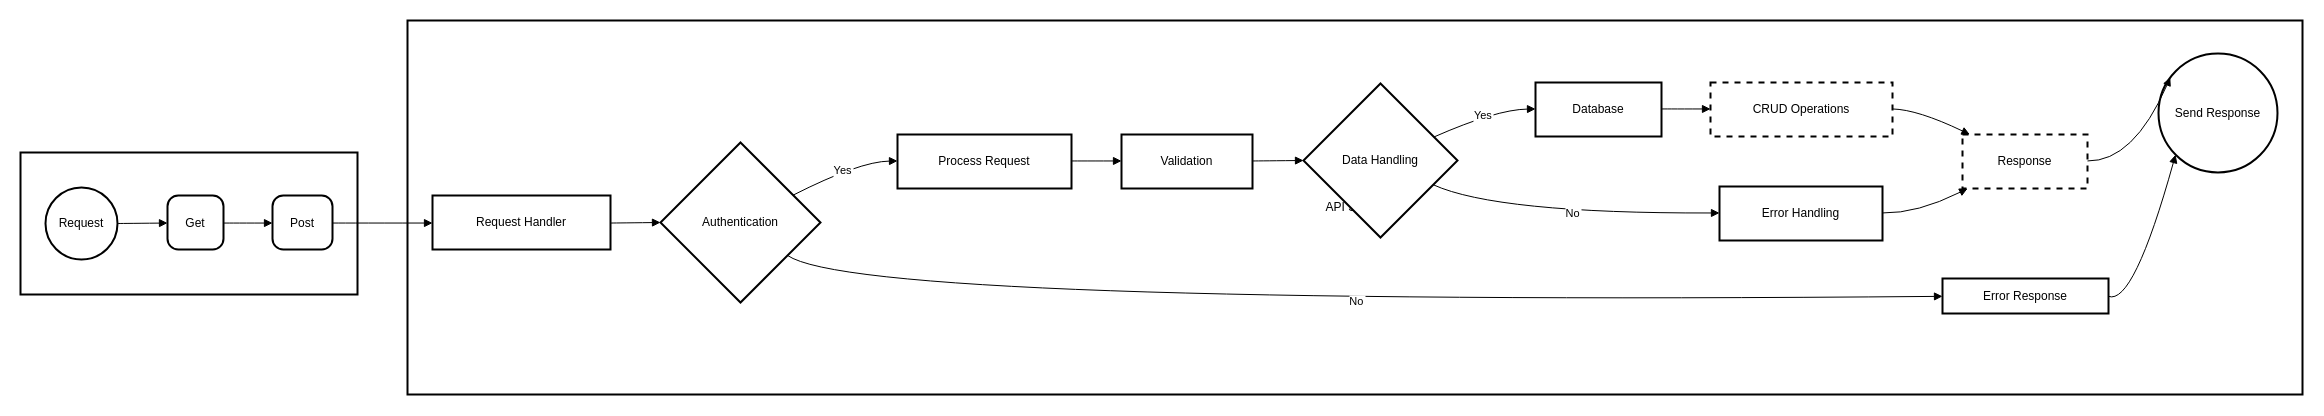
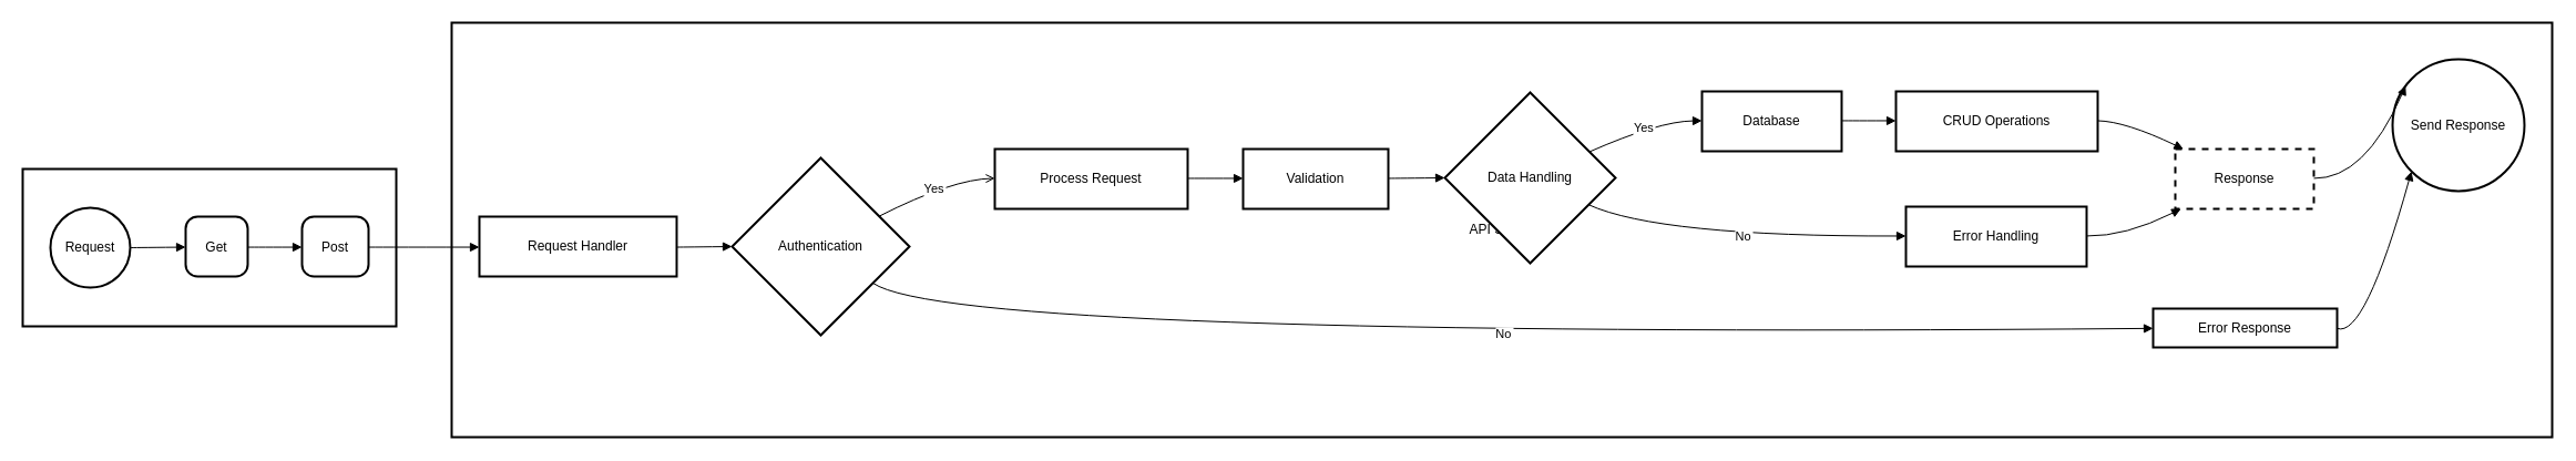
  <mxCell id="0" />
  <mxCell id="1" parent="0" />
  <mxCell id="2" value="API Server" style="whiteSpace=wrap;strokeWidth=2;" vertex="1" parent="1"><mxGeometry x="407" y="20" width="1895" height="374" as="geometry" /></mxCell>
  <mxCell id="3" value="Client" style="whiteSpace=wrap;strokeWidth=2;" vertex="1" parent="1"><mxGeometry x="20" y="152" width="337" height="142" as="geometry" /></mxCell>
  <mxCell id="4" value="Request" style="ellipse;aspect=fixed;strokeWidth=2;whiteSpace=wrap;" vertex="1" parent="1"><mxGeometry x="45" y="187" width="72" height="72" as="geometry" /></mxCell>
  <mxCell id="5" value="Get" style="rounded=1;arcSize=20;strokeWidth=2" vertex="1" parent="1"><mxGeometry x="167" y="195" width="56" height="54" as="geometry" /></mxCell>
  <mxCell id="6" value="Post" style="rounded=1;arcSize=20;strokeWidth=2" vertex="1" parent="1"><mxGeometry x="272" y="195" width="60" height="54" as="geometry" /></mxCell>
  <mxCell id="7" value="Request Handler" style="whiteSpace=wrap;strokeWidth=2;" vertex="1" parent="1"><mxGeometry x="432" y="195" width="178" height="54" as="geometry" /></mxCell>
  <mxCell id="8" value="Authentication" style="rhombus;strokeWidth=2;whiteSpace=wrap;" vertex="1" parent="1"><mxGeometry x="660" y="142" width="160" height="160" as="geometry" /></mxCell>
  <mxCell id="9" value="Process Request" style="whiteSpace=wrap;strokeWidth=2;" vertex="1" parent="1"><mxGeometry x="897" y="134" width="174" height="54" as="geometry" /></mxCell>
  <mxCell id="10" value="Validation" style="whiteSpace=wrap;strokeWidth=2;" vertex="1" parent="1"><mxGeometry x="1121" y="134" width="131" height="54" as="geometry" /></mxCell>
  <mxCell id="11" value="Data Handling" style="rhombus;strokeWidth=2;whiteSpace=wrap;" vertex="1" parent="1"><mxGeometry x="1303" y="83" width="154" height="154" as="geometry" /></mxCell>
  <mxCell id="12" value="Database" style="whiteSpace=wrap;strokeWidth=2;" vertex="1" parent="1"><mxGeometry x="1535" y="82" width="126" height="54" as="geometry" /></mxCell>
- <mxCell id="13" value="CRUD Operations" style="whiteSpace=wrap;strokeWidth=2;dashed=1;" vertex="1" parent="1"><mxGeometry x="1710" y="82" width="182" height="54" as="geometry" /></mxCell>
+ <mxCell id="13" value="CRUD Operations" style="whiteSpace=wrap;strokeWidth=2;" vertex="1" parent="1"><mxGeometry x="1710" y="82" width="182" height="54" as="geometry" /></mxCell>
  <mxCell id="14" value="Response" style="whiteSpace=wrap;strokeWidth=2;dashed=1;" vertex="1" parent="1"><mxGeometry x="1962" y="134" width="125" height="54" as="geometry" /></mxCell>
  <mxCell id="15" value="Send Response" style="ellipse;aspect=fixed;strokeWidth=2;whiteSpace=wrap;" vertex="1" parent="1"><mxGeometry x="2158" y="53" width="119" height="119" as="geometry" /></mxCell>
  <mxCell id="16" value="Error Handling" style="whiteSpace=wrap;strokeWidth=2;" vertex="1" parent="1"><mxGeometry x="1719" y="186" width="163" height="54" as="geometry" /></mxCell>
  <mxCell id="17" value="Error Response" style="whiteSpace=wrap;strokeWidth=2;" vertex="1" parent="1"><mxGeometry x="1942" y="278" width="166" height="35" as="geometry" /></mxCell>
  <mxCell id="18" value="" style="curved=1;startArrow=none;endArrow=block;exitX=0.99;exitY=0.49;entryX=-0.01;entryY=0.51;" edge="1" parent="1" source="4" target="5"><mxGeometry relative="1" as="geometry"><Array as="points" /></mxGeometry></mxCell>
  <mxCell id="19" value="" style="curved=1;startArrow=none;endArrow=block;exitX=0.99;exitY=0.51;entryX=0.01;entryY=0.51;" edge="1" parent="1" source="5" target="6"><mxGeometry relative="1" as="geometry"><Array as="points" /></mxGeometry></mxCell>
  <mxCell id="20" value="" style="curved=1;startArrow=none;endArrow=block;exitX=1;exitY=0.51;entryX=0;entryY=0.51;" edge="1" parent="1" source="6" target="7"><mxGeometry relative="1" as="geometry"><Array as="points" /></mxGeometry></mxCell>
  <mxCell id="21" value="" style="curved=1;startArrow=none;endArrow=block;exitX=1;exitY=0.51;entryX=0;entryY=0.5;" edge="1" parent="1" source="7" target="8"><mxGeometry relative="1" as="geometry"><Array as="points" /></mxGeometry></mxCell>
- <mxCell id="22" value="Yes" style="curved=1;startArrow=none;endArrow=block;exitX=1;exitY=0.24;entryX=0;entryY=0.49;" edge="1" parent="1" source="8" target="9"><mxGeometry relative="1" as="geometry"><Array as="points"><mxPoint x="859" y="161" /></Array></mxGeometry></mxCell>
+ <mxCell id="22" value="Yes" style="curved=1;startArrow=none;endArrow=open;exitX=1;exitY=0.24;entryX=0;entryY=0.49;" edge="1" parent="1" source="8" target="9"><mxGeometry relative="1" as="geometry"><Array as="points"><mxPoint x="859" y="161" /></Array></mxGeometry></mxCell>
  <mxCell id="23" value="" style="curved=1;startArrow=none;endArrow=block;exitX=1;exitY=0.49;entryX=0;entryY=0.49;" edge="1" parent="1" source="9" target="10"><mxGeometry relative="1" as="geometry"><Array as="points" /></mxGeometry></mxCell>
  <mxCell id="24" value="" style="curved=1;startArrow=none;endArrow=block;exitX=1.01;exitY=0.49;entryX=0;entryY=0.5;" edge="1" parent="1" source="10" target="11"><mxGeometry relative="1" as="geometry"><Array as="points" /></mxGeometry></mxCell>
  <mxCell id="25" value="Yes" style="curved=1;startArrow=none;endArrow=block;exitX=1;exitY=0.28;entryX=0;entryY=0.49;" edge="1" parent="1" source="11" target="12"><mxGeometry relative="1" as="geometry"><Array as="points"><mxPoint x="1496" y="109" /></Array></mxGeometry></mxCell>
  <mxCell id="26" value="" style="curved=1;startArrow=none;endArrow=block;exitX=0.99;exitY=0.49;entryX=0;entryY=0.49;" edge="1" parent="1" source="12" target="13"><mxGeometry relative="1" as="geometry"><Array as="points" /></mxGeometry></mxCell>
  <mxCell id="27" value="" style="curved=1;startArrow=none;endArrow=block;exitX=1;exitY=0.49;entryX=0.05;entryY=-0.01;" edge="1" parent="1" source="13" target="14"><mxGeometry relative="1" as="geometry"><Array as="points"><mxPoint x="1917" y="109" /></Array></mxGeometry></mxCell>
  <mxCell id="28" value="" style="curved=1;startArrow=none;endArrow=block;exitX=1;exitY=0.49;entryX=0;entryY=0.13;" edge="1" parent="1" source="14" target="15"><mxGeometry relative="1" as="geometry"><Array as="points"><mxPoint x="2133" y="161" /></Array></mxGeometry></mxCell>
  <mxCell id="29" value="No" style="curved=1;startArrow=none;endArrow=block;exitX=1;exitY=0.73;entryX=0;entryY=0.49;" edge="1" parent="1" source="11" target="16"><mxGeometry relative="1" as="geometry"><Array as="points"><mxPoint x="1496" y="213" /></Array></mxGeometry></mxCell>
  <mxCell id="30" value="" style="curved=1;startArrow=none;endArrow=block;exitX=1;exitY=0.49;entryX=0.05;entryY=0.99;" edge="1" parent="1" source="16" target="14"><mxGeometry relative="1" as="geometry"><Array as="points"><mxPoint x="1917" y="213" /></Array></mxGeometry></mxCell>
  <mxCell id="31" value="No" style="curved=1;startArrow=none;endArrow=block;exitX=1;exitY=0.85;entryX=0;entryY=0.51;" edge="1" parent="1" source="8" target="17"><mxGeometry relative="1" as="geometry"><Array as="points"><mxPoint x="859" y="305" /></Array></mxGeometry></mxCell>
  <mxCell id="32" value="" style="curved=1;startArrow=none;endArrow=block;exitX=1;exitY=0.51;entryX=0;entryY=0.99;" edge="1" parent="1" source="17" target="15"><mxGeometry relative="1" as="geometry"><Array as="points"><mxPoint x="2133" y="305" /></Array></mxGeometry></mxCell>
